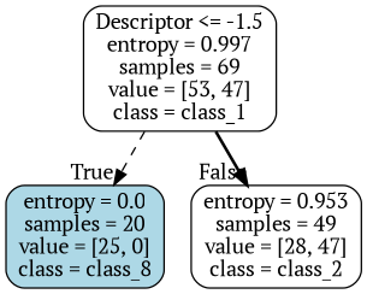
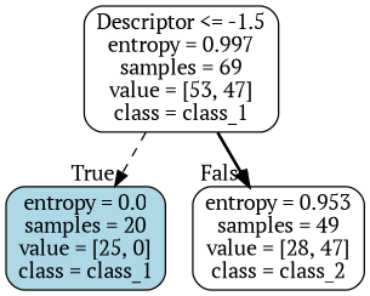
  digraph {
    fontname="PT Serif"
    node [color=black fillcolor=white fontname="PT Serif" shape=box style="filled, rounded"]
    edge [fontname="PT Serif" labeldistance=2.5]
    n1 [label="Descriptor <= -1.5\nentropy = 0.997\nsamples = 69\nvalue = [53, 47]\nclass = class_1"]
-   n2 [fillcolor=lightblue label="entropy = 0.0\nsamples = 20\nvalue = [25, 0]\nclass = class_8"]
+   n2 [fillcolor=lightblue label="entropy = 0.0\nsamples = 20\nvalue = [25, 0]\nclass = class_1"]
    n3 [label="entropy = 0.953\nsamples = 49\nvalue = [28, 47]\nclass = class_2"]
    n1 -> n2 [headlabel=True labelangle=45 style=dashed]
    n1 -> n3 [headlabel=False labelangle=-45 style=bold]
  }
